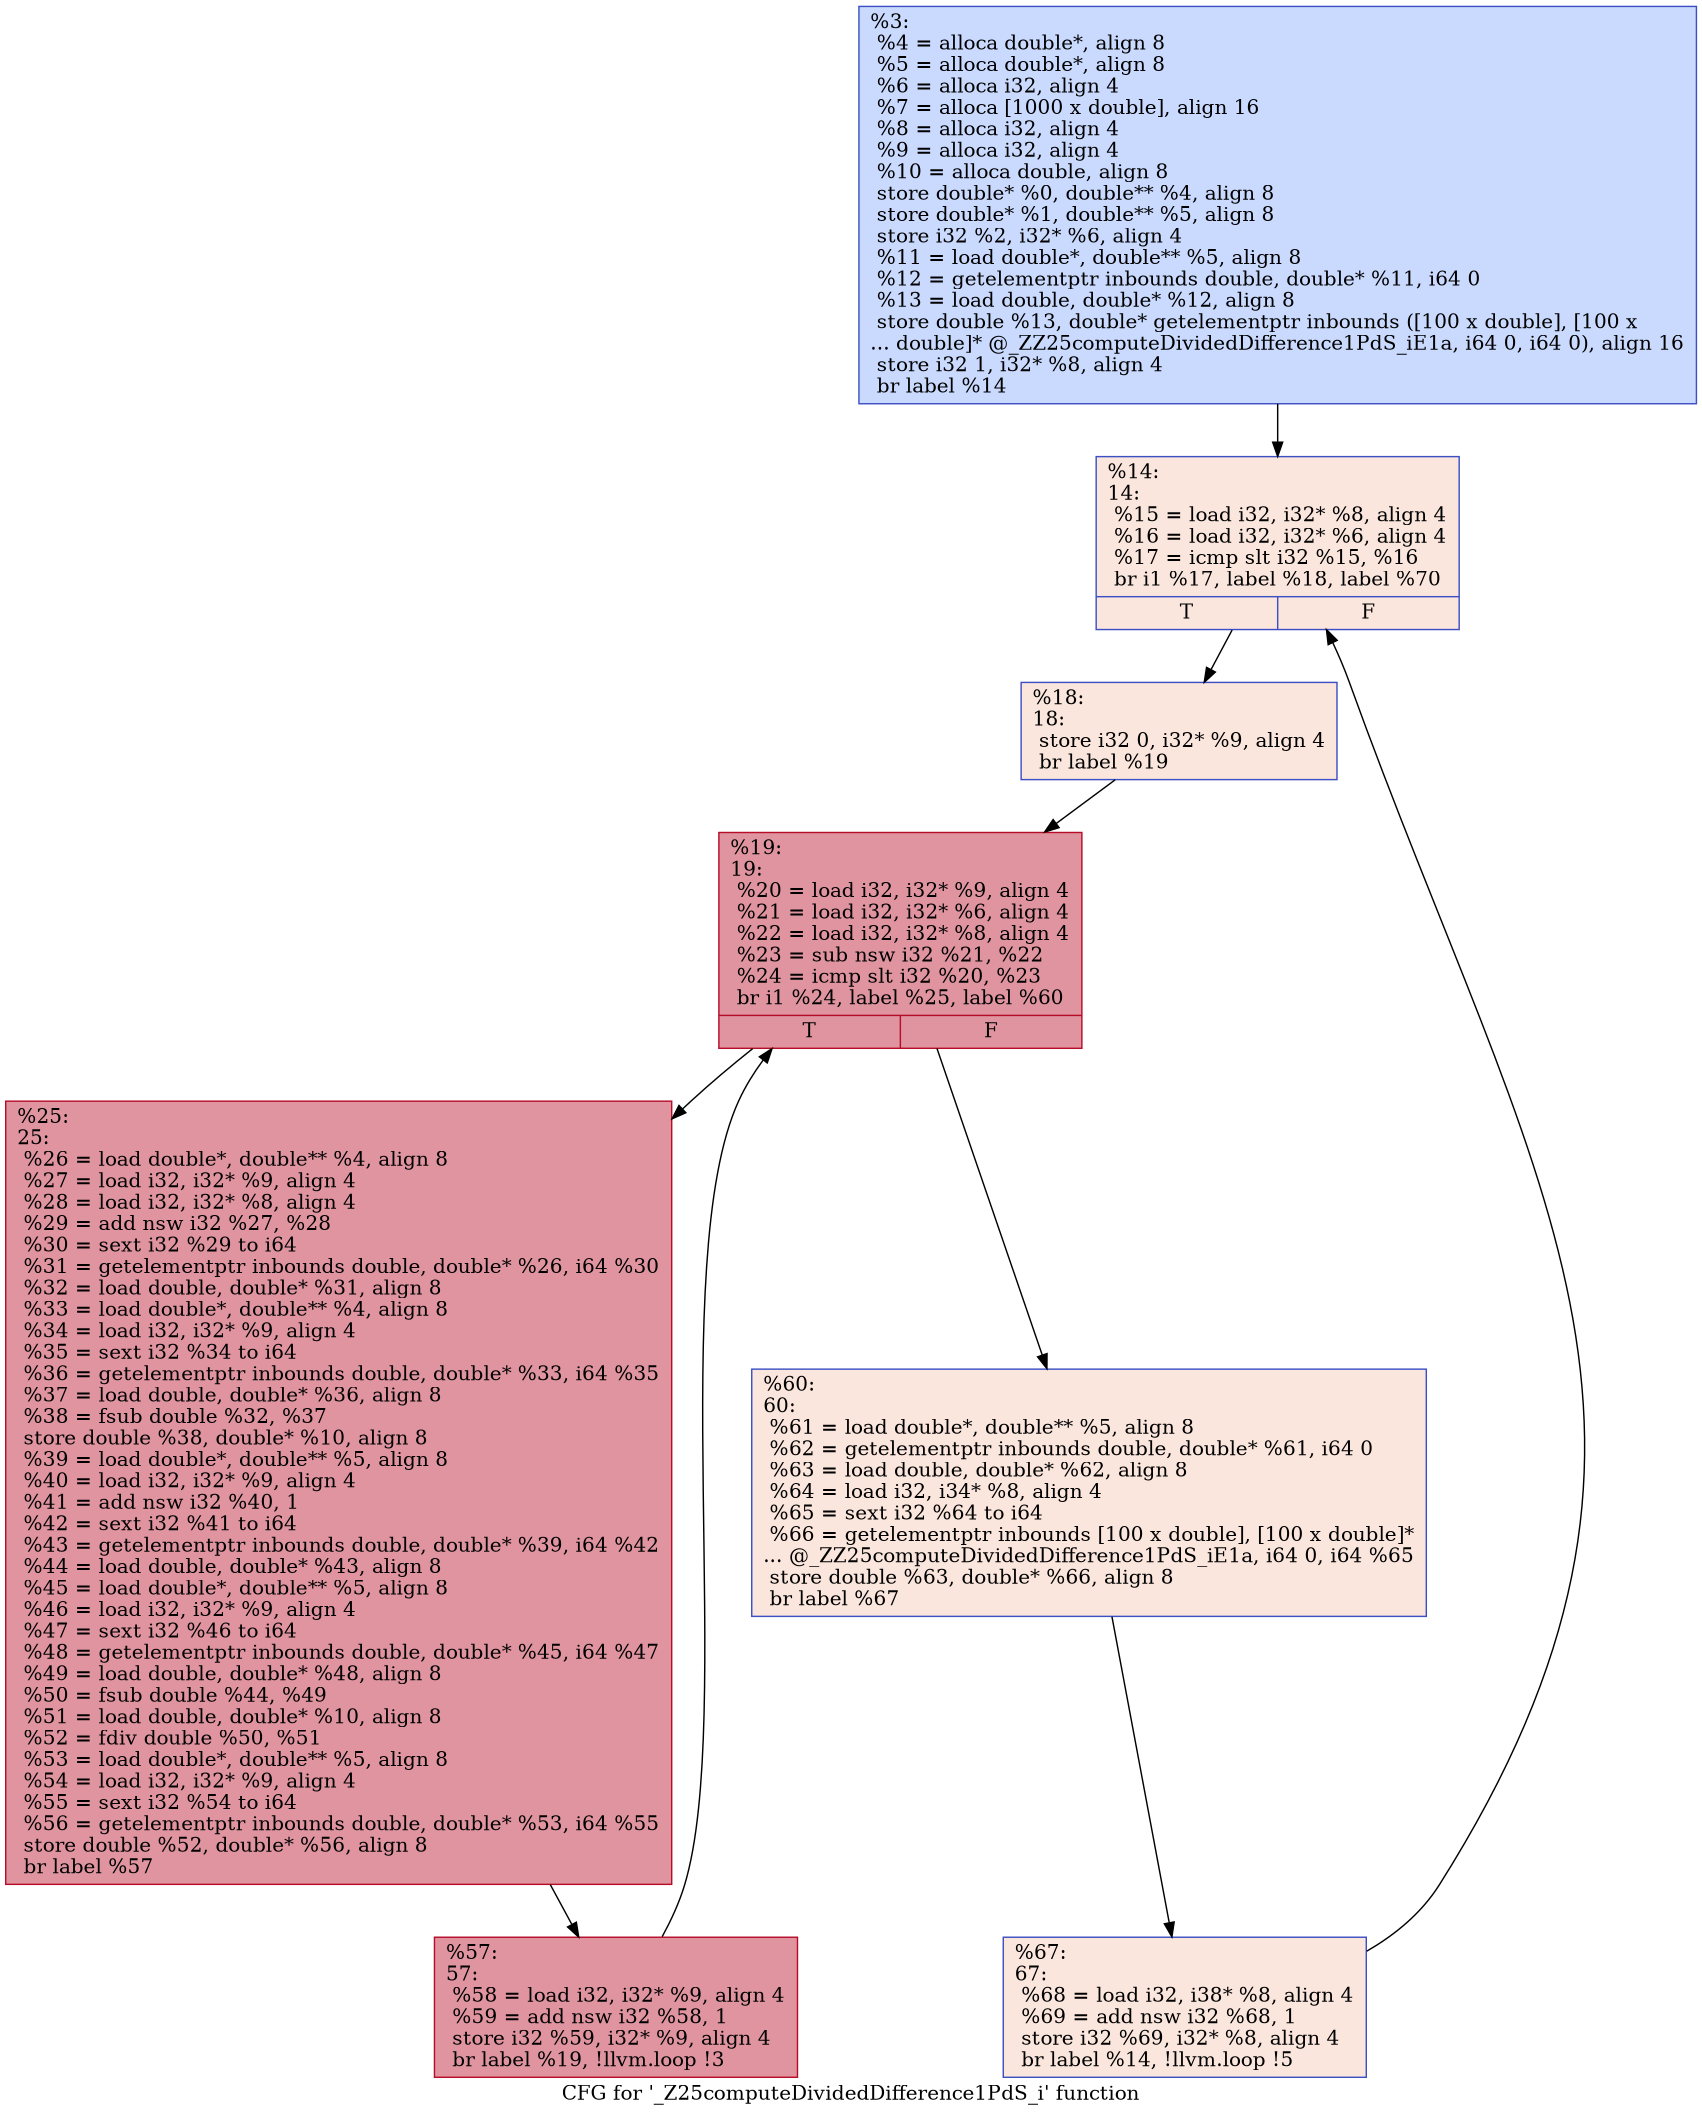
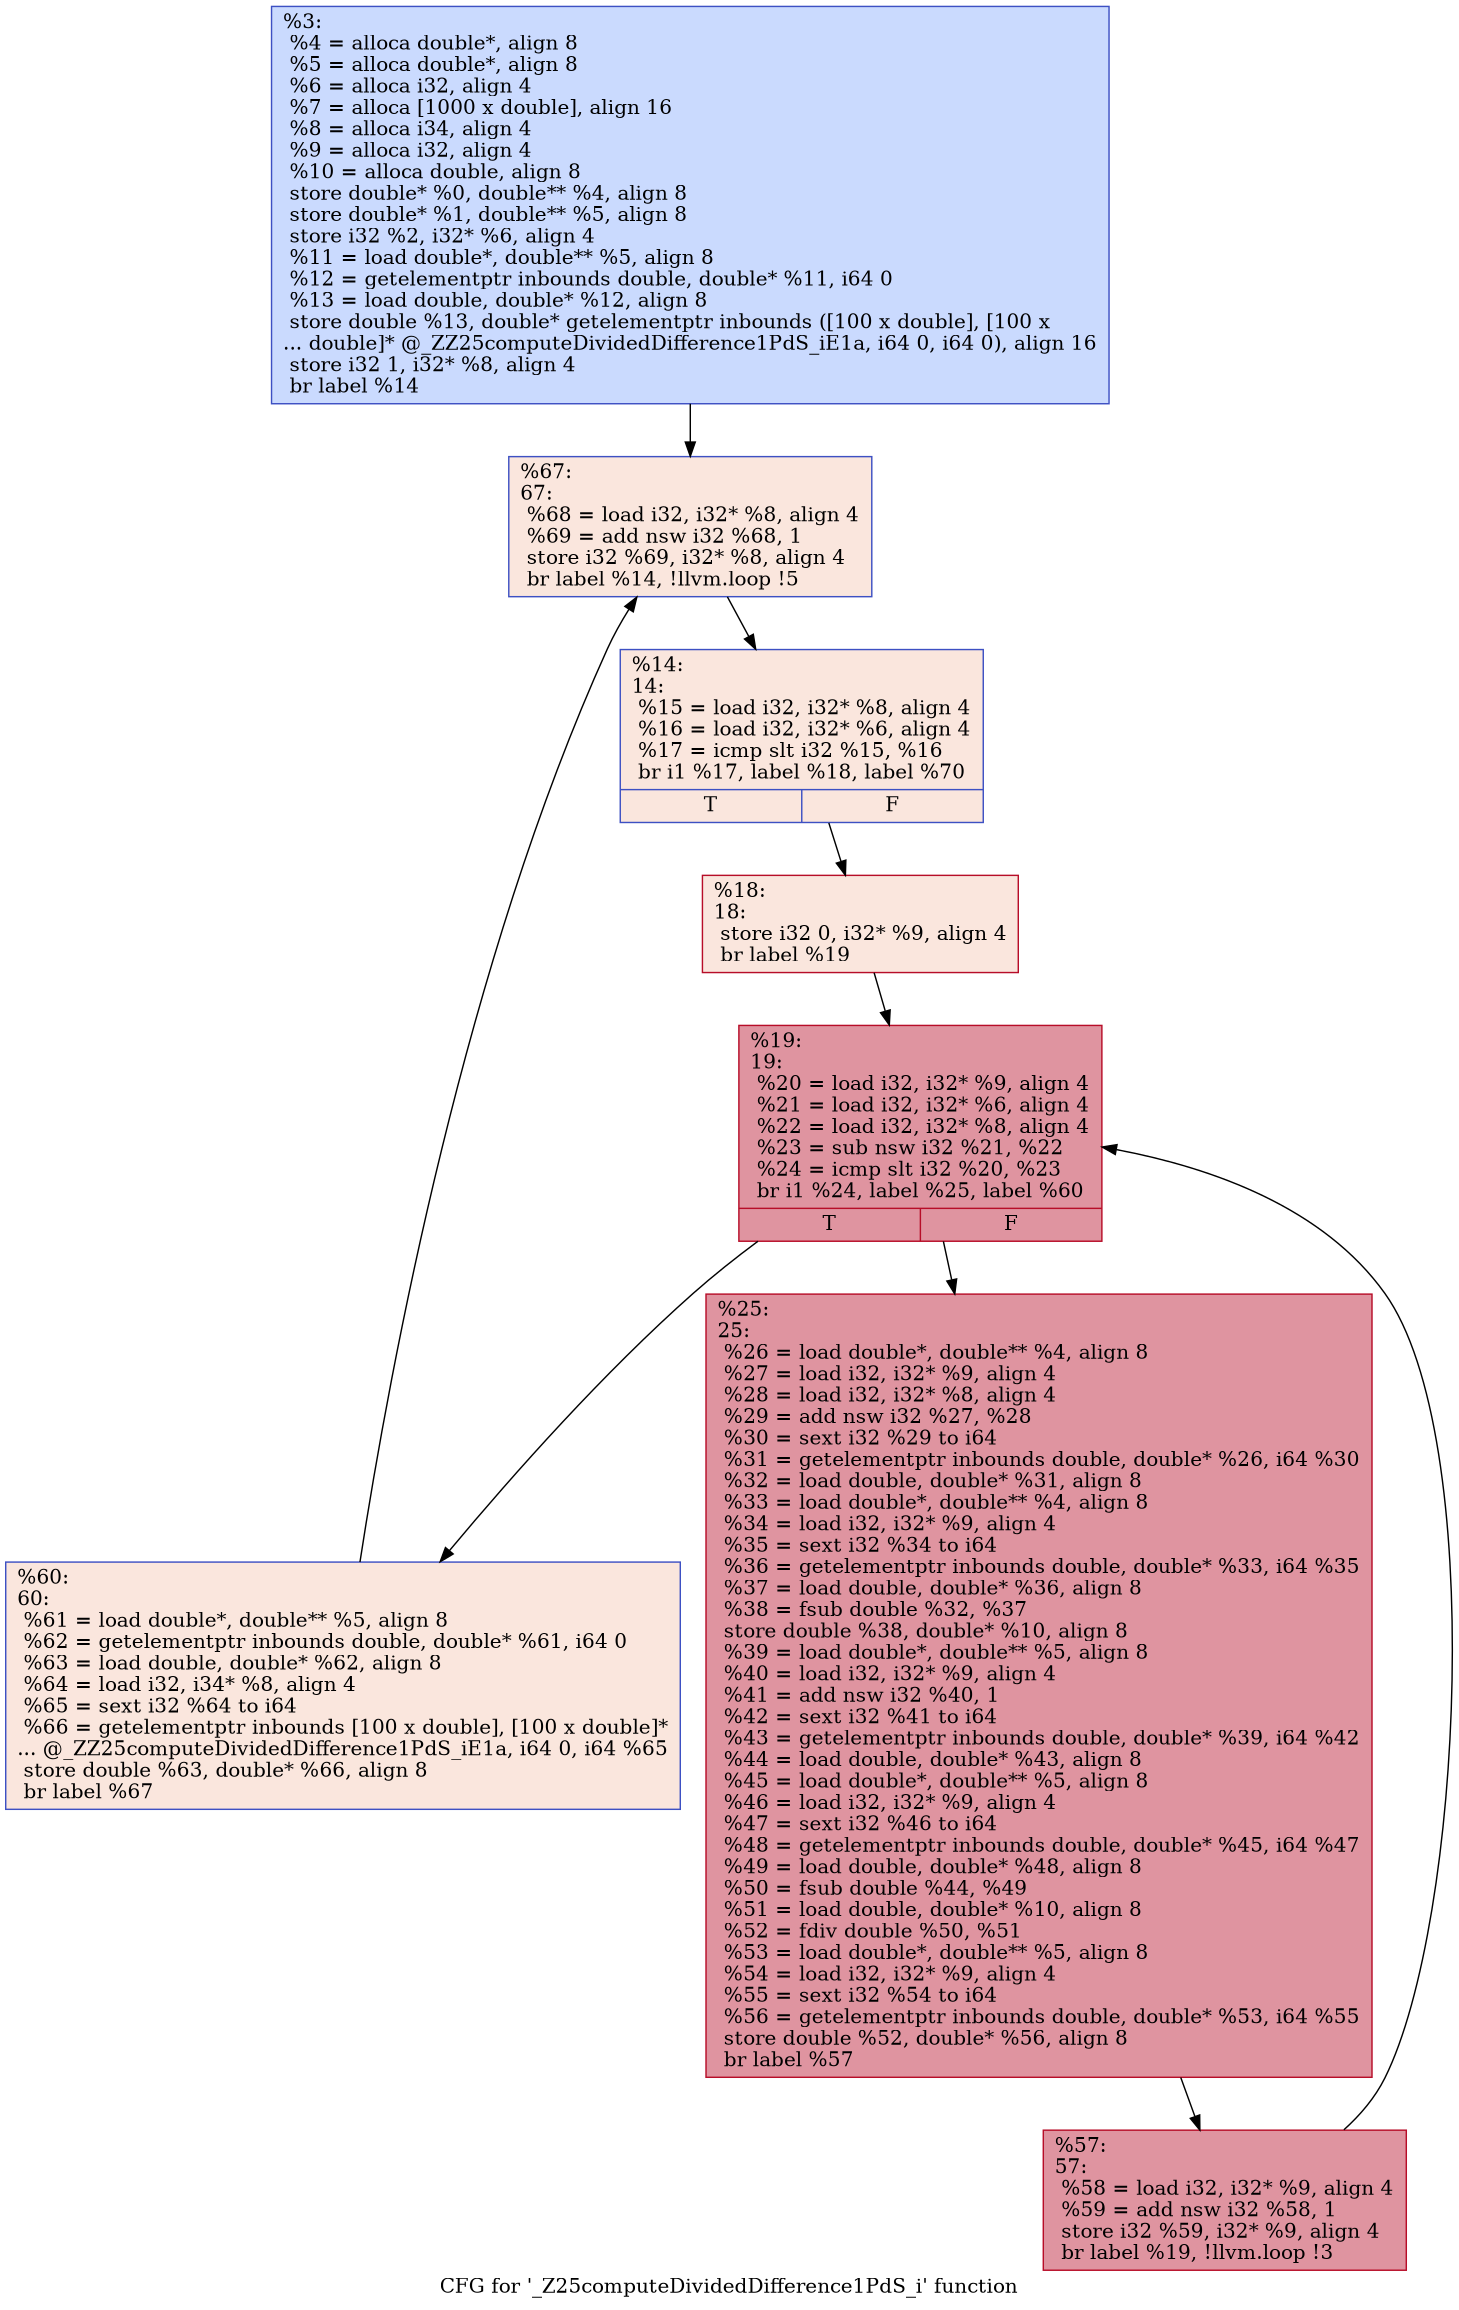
  digraph {
    label="CFG for '_Z25computeDividedDifference1PdS_i' function"
    node [color="#3d50c3ff" fillcolor="#f3c7b170" shape=record style=filled]
-   n1 [fillcolor="#88abfd70" label="{%3:\l  %4 = alloca double*, align 8\l  %5 = alloca double*, align 8\l  %6 = alloca i32, align 4\l  %7 = alloca [1000 x double], align 16\l  %8 = alloca i32, align 4\l  %9 = alloca i32, align 4\l  %10 = alloca double, align 8\l  store double* %0, double** %4, align 8\l  store double* %1, double** %5, align 8\l  store i32 %2, i32* %6, align 4\l  %11 = load double*, double** %5, align 8\l  %12 = getelementptr inbounds double, double* %11, i64 0\l  %13 = load double, double* %12, align 8\l  store double %13, double* getelementptr inbounds ([100 x double], [100 x\l... double]* @_ZZ25computeDividedDifference1PdS_iE1a, i64 0, i64 0), align 16\l  store i32 1, i32* %8, align 4\l  br label %14\l}"]
+   n1 [fillcolor="#88abfd70" label="{%3:\l  %4 = alloca double*, align 8\l  %5 = alloca double*, align 8\l  %6 = alloca i32, align 4\l  %7 = alloca [1000 x double], align 16\l  %8 = alloca i34, align 4\l  %9 = alloca i32, align 4\l  %10 = alloca double, align 8\l  store double* %0, double** %4, align 8\l  store double* %1, double** %5, align 8\l  store i32 %2, i32* %6, align 4\l  %11 = load double*, double** %5, align 8\l  %12 = getelementptr inbounds double, double* %11, i64 0\l  %13 = load double, double* %12, align 8\l  store double %13, double* getelementptr inbounds ([100 x double], [100 x\l... double]* @_ZZ25computeDividedDifference1PdS_iE1a, i64 0, i64 0), align 16\l  store i32 1, i32* %8, align 4\l  br label %14\l}"]
    n2 [label="{%14:\l14:                                               \l  %15 = load i32, i32* %8, align 4\l  %16 = load i32, i32* %6, align 4\l  %17 = icmp slt i32 %15, %16\l  br i1 %17, label %18, label %70\l|{<s0>T|<s1>F}}"]
-   n3 [label="{%18:\l18:                                               \l  store i32 0, i32* %9, align 4\l  br label %19\l}"]
+   n3 [color="#b70d28ff" label="{%18:\l18:                                               \l  store i32 0, i32* %9, align 4\l  br label %19\l}"]
    n4 [color="#b70d28ff" fillcolor="#b70d2870" label="{%19:\l19:                                               \l  %20 = load i32, i32* %9, align 4\l  %21 = load i32, i32* %6, align 4\l  %22 = load i32, i32* %8, align 4\l  %23 = sub nsw i32 %21, %22\l  %24 = icmp slt i32 %20, %23\l  br i1 %24, label %25, label %60\l|{<s0>T|<s1>F}}"]
    n5 [color="#b70d28ff" fillcolor="#b70d2870" label="{%25:\l25:                                               \l  %26 = load double*, double** %4, align 8\l  %27 = load i32, i32* %9, align 4\l  %28 = load i32, i32* %8, align 4\l  %29 = add nsw i32 %27, %28\l  %30 = sext i32 %29 to i64\l  %31 = getelementptr inbounds double, double* %26, i64 %30\l  %32 = load double, double* %31, align 8\l  %33 = load double*, double** %4, align 8\l  %34 = load i32, i32* %9, align 4\l  %35 = sext i32 %34 to i64\l  %36 = getelementptr inbounds double, double* %33, i64 %35\l  %37 = load double, double* %36, align 8\l  %38 = fsub double %32, %37\l  store double %38, double* %10, align 8\l  %39 = load double*, double** %5, align 8\l  %40 = load i32, i32* %9, align 4\l  %41 = add nsw i32 %40, 1\l  %42 = sext i32 %41 to i64\l  %43 = getelementptr inbounds double, double* %39, i64 %42\l  %44 = load double, double* %43, align 8\l  %45 = load double*, double** %5, align 8\l  %46 = load i32, i32* %9, align 4\l  %47 = sext i32 %46 to i64\l  %48 = getelementptr inbounds double, double* %45, i64 %47\l  %49 = load double, double* %48, align 8\l  %50 = fsub double %44, %49\l  %51 = load double, double* %10, align 8\l  %52 = fdiv double %50, %51\l  %53 = load double*, double** %5, align 8\l  %54 = load i32, i32* %9, align 4\l  %55 = sext i32 %54 to i64\l  %56 = getelementptr inbounds double, double* %53, i64 %55\l  store double %52, double* %56, align 8\l  br label %57\l}"]
    n6 [label="{%60:\l60:                                               \l  %61 = load double*, double** %5, align 8\l  %62 = getelementptr inbounds double, double* %61, i64 0\l  %63 = load double, double* %62, align 8\l  %64 = load i32, i34* %8, align 4\l  %65 = sext i32 %64 to i64\l  %66 = getelementptr inbounds [100 x double], [100 x double]*\l... @_ZZ25computeDividedDifference1PdS_iE1a, i64 0, i64 %65\l  store double %63, double* %66, align 8\l  br label %67\l}"]
    n7 [color="#b70d28ff" fillcolor="#b70d2870" label="{%57:\l57:                                               \l  %58 = load i32, i32* %9, align 4\l  %59 = add nsw i32 %58, 1\l  store i32 %59, i32* %9, align 4\l  br label %19, !llvm.loop !3\l}"]
-   n8 [label="{%67:\l67:                                               \l  %68 = load i32, i38* %8, align 4\l  %69 = add nsw i32 %68, 1\l  store i32 %69, i32* %8, align 4\l  br label %14, !llvm.loop !5\l}"]
-   n1 -> n2
+   n8 [label="{%67:\l67:                                               \l  %68 = load i32, i32* %8, align 4\l  %69 = add nsw i32 %68, 1\l  store i32 %69, i32* %8, align 4\l  br label %14, !llvm.loop !5\l}"]
+   n1 -> n8
    n2 -> n3
    n3 -> n4
    n4 -> n5
    n4 -> n6
    n5 -> n7
    n6 -> n8
    n7 -> n4
    n8 -> n2
  }
